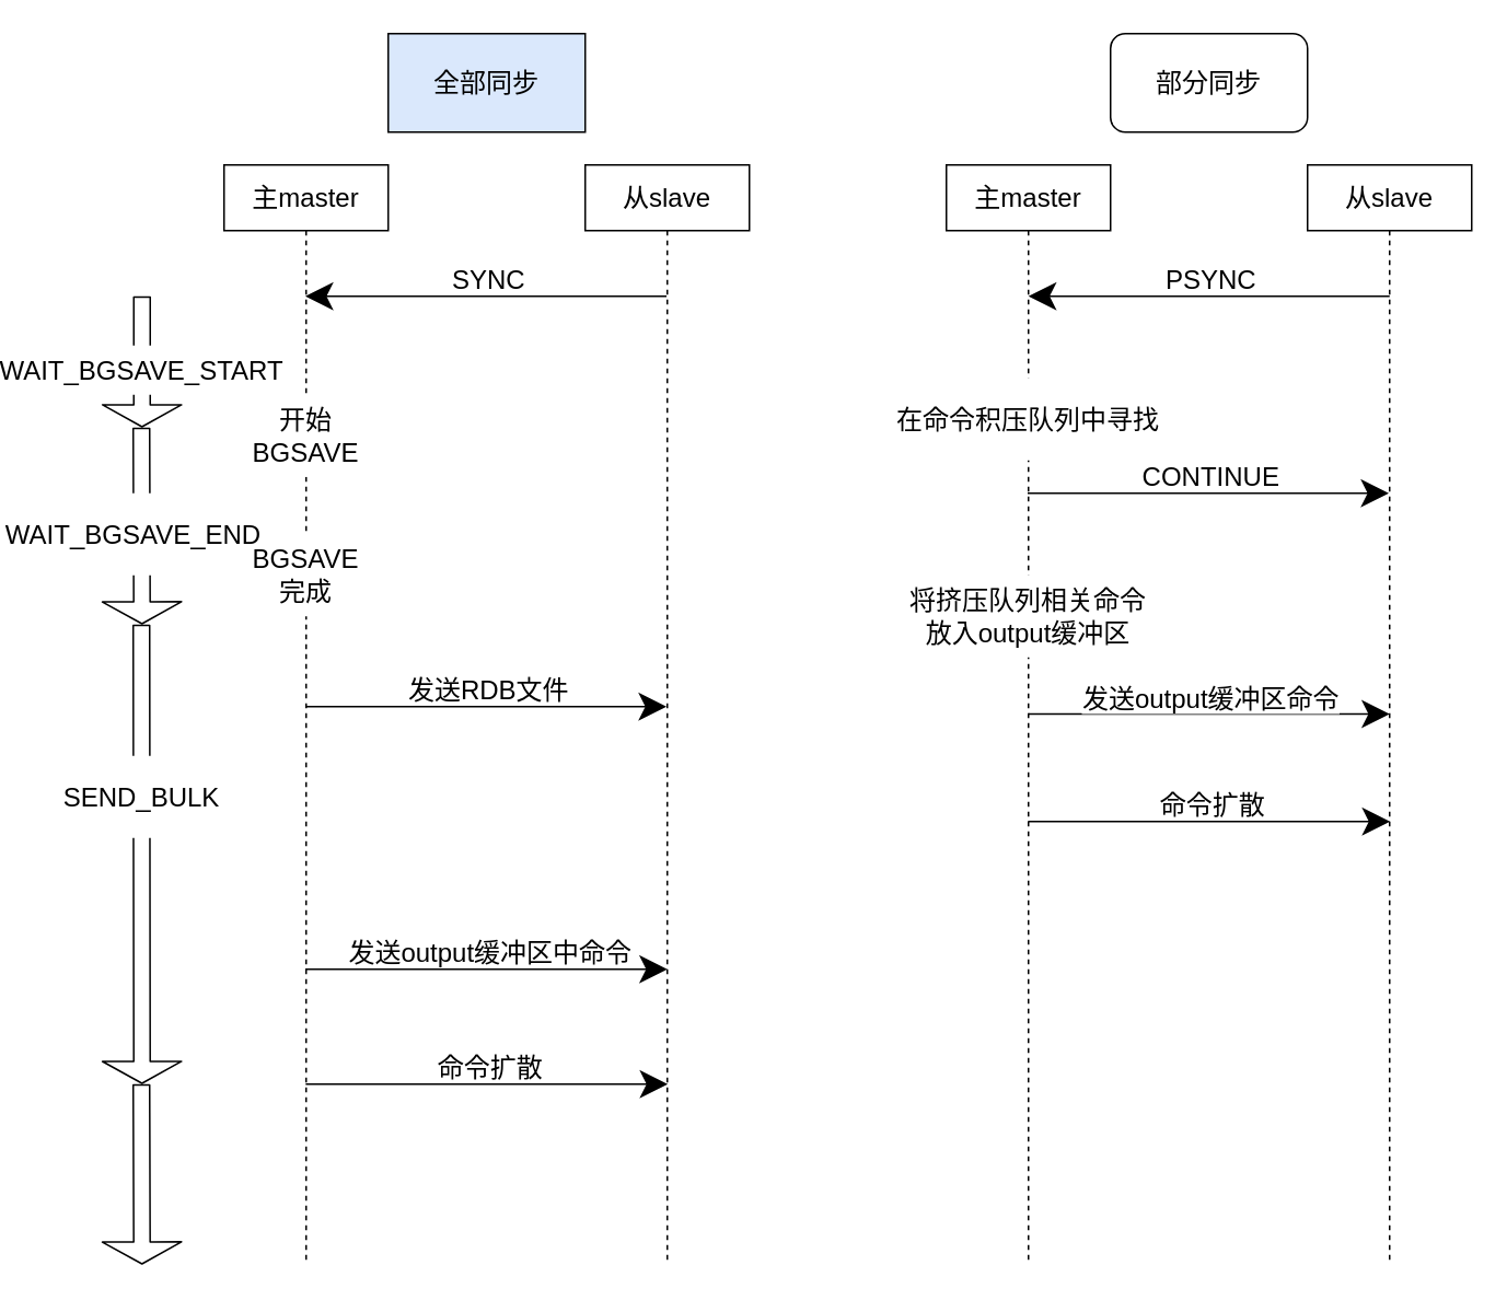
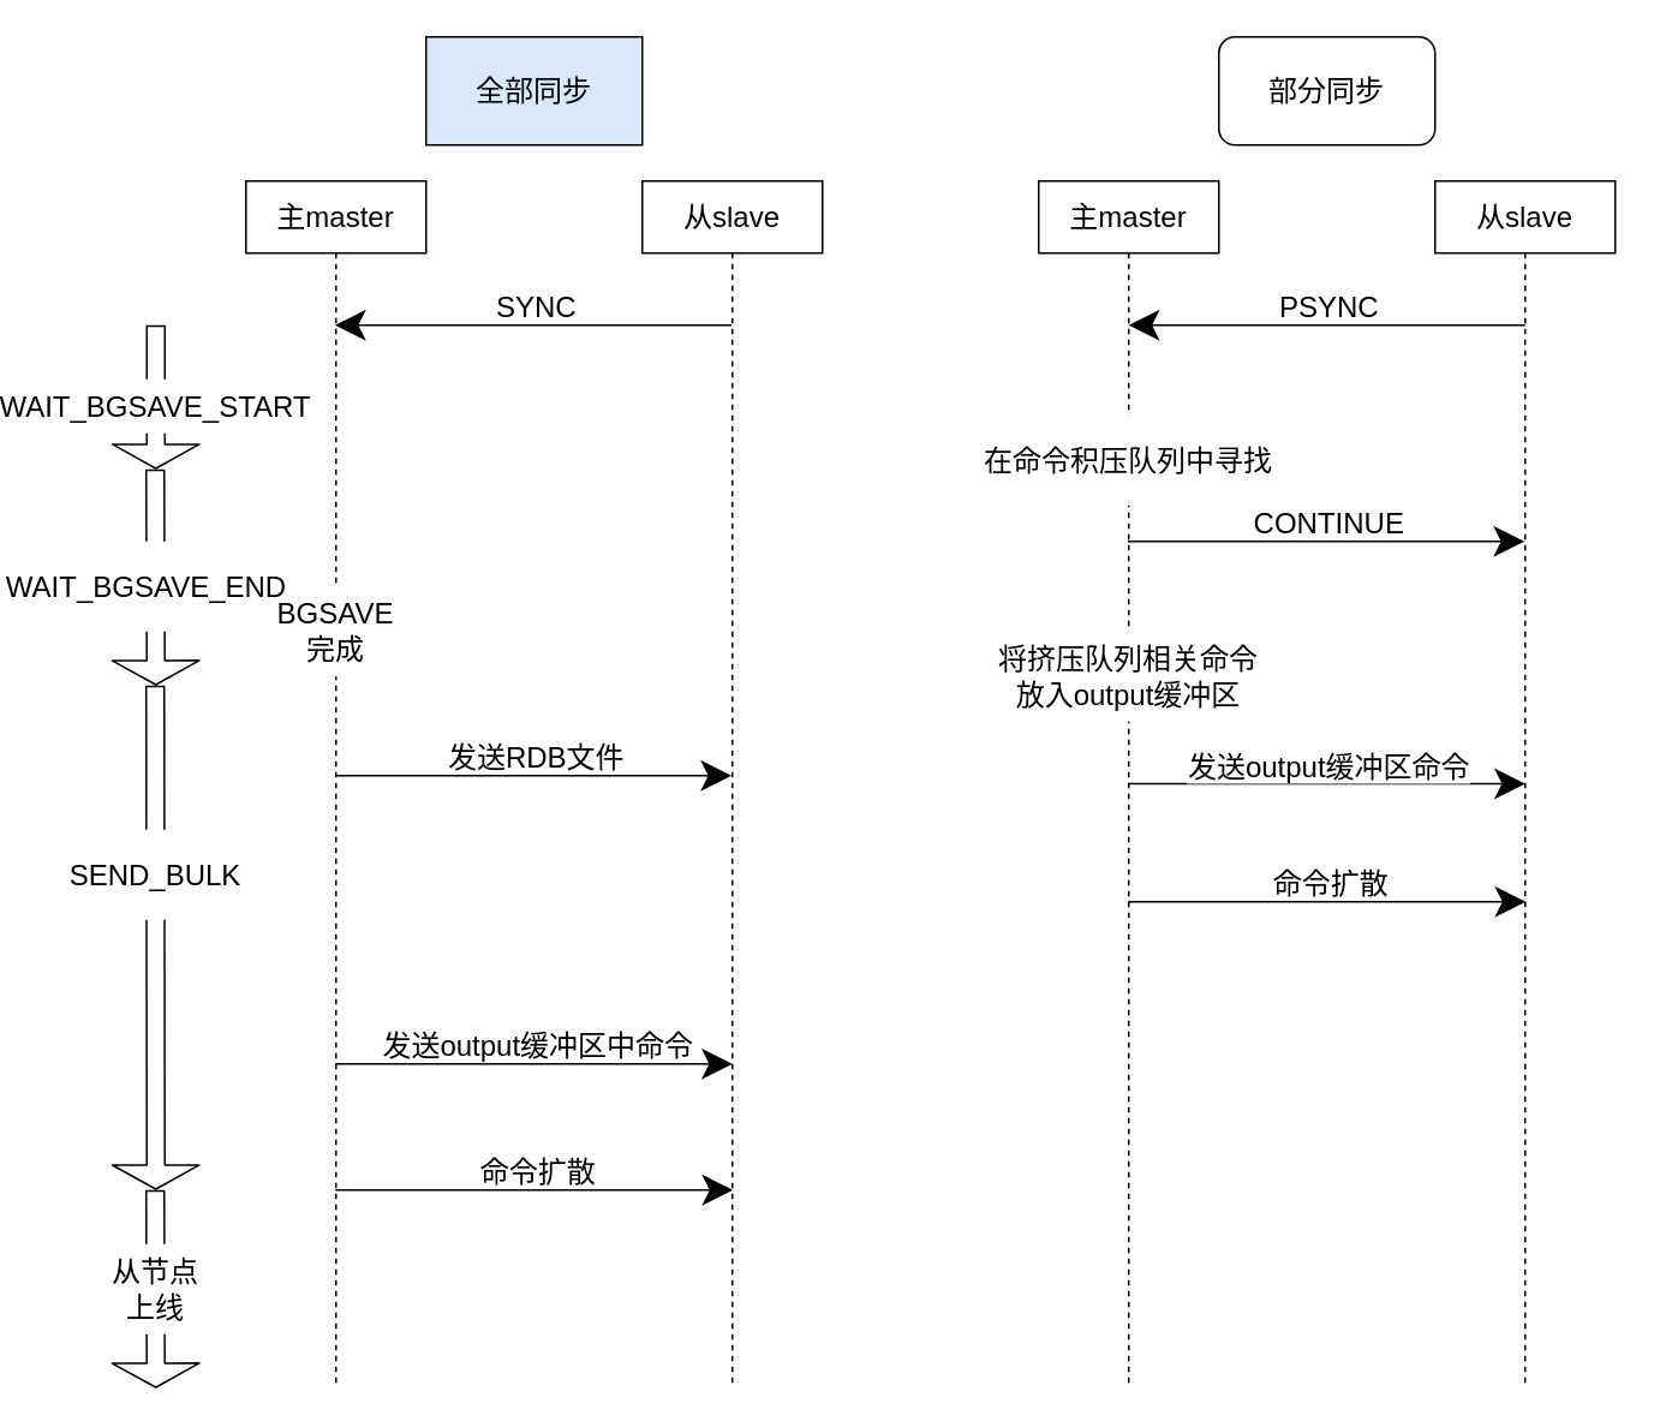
  <mxCell id="0" />
  <mxCell id="1" parent="0" />
  <mxCell id="2" value="" style="shape=flexArrow;endArrow=none;startArrow=classic;html=1;fontSize=16;startSize=4.121;endSize=4.121;sourcePerimeterSpacing=8;targetPerimeterSpacing=8;endWidth=37.209;startWidth=37.209;endFill=0;" edge="1" parent="1"><mxGeometry width="100" height="100" relative="1" as="geometry"><mxPoint x="80" y="770" as="sourcePoint" /><mxPoint x="79.66" y="660" as="targetPoint" /></mxGeometry></mxCell>
  <mxCell id="3" value="" style="shape=flexArrow;endArrow=none;startArrow=classic;html=1;fontSize=16;startSize=4.121;endSize=4.121;sourcePerimeterSpacing=8;targetPerimeterSpacing=8;endWidth=37.209;startWidth=37.209;endFill=0;" edge="1" parent="1"><mxGeometry width="100" height="100" relative="1" as="geometry"><mxPoint x="80" y="380" as="sourcePoint" /><mxPoint x="79.66" y="260" as="targetPoint" /></mxGeometry></mxCell>
  <mxCell id="4" value="" style="shape=flexArrow;endArrow=none;startArrow=classic;html=1;fontSize=16;startSize=4.121;endSize=4.121;sourcePerimeterSpacing=8;targetPerimeterSpacing=8;endWidth=37.209;startWidth=37.209;endFill=0;" edge="1" parent="1"><mxGeometry width="100" height="100" relative="1" as="geometry"><mxPoint x="80" y="660" as="sourcePoint" /><mxPoint x="79.66" y="380" as="targetPoint" /></mxGeometry></mxCell>
  <mxCell id="5" value="" style="shape=flexArrow;endArrow=none;startArrow=classic;html=1;fontSize=16;startSize=4.121;endSize=4.121;sourcePerimeterSpacing=8;targetPerimeterSpacing=8;endWidth=37.209;startWidth=37.209;endFill=0;" edge="1" parent="1"><mxGeometry width="100" height="100" relative="1" as="geometry"><mxPoint x="80" y="260" as="sourcePoint" /><mxPoint x="80" y="180" as="targetPoint" /></mxGeometry></mxCell>
  <mxCell id="6" value="全部同步" style="rounded=0;whiteSpace=wrap;html=1;hachureGap=4;pointerEvents=0;fontSize=16;fillColor=#dae8fc;" vertex="1" parent="1"><mxGeometry x="230" y="20" width="120" height="60" as="geometry" /></mxCell>
  <mxCell id="7" value="部分同步" style="whiteSpace=wrap;html=1;hachureGap=4;pointerEvents=0;fontSize=16;rounded=1;" vertex="1" parent="1"><mxGeometry x="670" y="20" width="120" height="60" as="geometry" /></mxCell>
  <mxCell id="8" value="主master" style="shape=umlLifeline;perimeter=lifelinePerimeter;whiteSpace=wrap;html=1;container=1;collapsible=0;recursiveResize=0;outlineConnect=0;hachureGap=4;pointerEvents=0;fontSize=16;" vertex="1" parent="1"><mxGeometry x="130" y="100" width="100" height="670" as="geometry" /></mxCell>
- <mxCell id="9" value="开始BGSAVE" style="text;html=1;strokeColor=none;fillColor=default;align=center;verticalAlign=middle;whiteSpace=wrap;rounded=0;hachureGap=4;pointerEvents=0;fontSize=16;perimeterSpacing=5;" vertex="1" parent="8"><mxGeometry x="10" y="140" width="80" height="50" as="geometry" /></mxCell>
  <mxCell id="10" value="BGSAVE完成" style="text;html=1;strokeColor=none;fillColor=default;align=center;verticalAlign=middle;whiteSpace=wrap;rounded=0;hachureGap=4;pointerEvents=0;fontSize=16;perimeterSpacing=5;" vertex="1" parent="8"><mxGeometry x="10" y="225" width="80" height="50" as="geometry" /></mxCell>
  <mxCell id="11" value="从slave" style="shape=umlLifeline;perimeter=lifelinePerimeter;whiteSpace=wrap;html=1;container=1;collapsible=0;recursiveResize=0;outlineConnect=0;hachureGap=4;pointerEvents=0;fontSize=16;" vertex="1" parent="1"><mxGeometry x="350" y="100" width="100" height="670" as="geometry" /></mxCell>
  <mxCell id="12" value="发送output缓冲区中命令" style="endArrow=classic;html=1;startSize=14;endSize=14;sourcePerimeterSpacing=8;targetPerimeterSpacing=8;fontSize=16;" edge="1" parent="11" source="8"><mxGeometry x="0.004" y="10" width="50" height="50" relative="1" as="geometry"><mxPoint x="-160" y="490" as="sourcePoint" /><mxPoint x="50" y="490" as="targetPoint" /><Array as="points"><mxPoint x="-29.5" y="490" /></Array><mxPoint x="1" as="offset" /></mxGeometry></mxCell>
  <mxCell id="13" value="SYNC" style="endArrow=classic;html=1;startSize=14;endSize=14;sourcePerimeterSpacing=8;targetPerimeterSpacing=8;fontSize=16;" edge="1" parent="1" source="11" target="8"><mxGeometry x="-0.004" y="-10" width="50" height="50" relative="1" as="geometry"><mxPoint x="240" y="250" as="sourcePoint" /><mxPoint x="290" y="200" as="targetPoint" /><Array as="points"><mxPoint x="280" y="180" /></Array><mxPoint x="1" as="offset" /></mxGeometry></mxCell>
  <mxCell id="14" value="发送RDB文件" style="endArrow=classic;html=1;startSize=14;endSize=14;sourcePerimeterSpacing=8;targetPerimeterSpacing=8;fontSize=16;" edge="1" parent="1" source="8" target="11"><mxGeometry x="0.004" y="10" width="50" height="50" relative="1" as="geometry"><mxPoint x="440" y="490" as="sourcePoint" /><mxPoint x="220" y="490" as="targetPoint" /><Array as="points"><mxPoint x="310" y="430" /></Array><mxPoint x="1" as="offset" /></mxGeometry></mxCell>
  <mxCell id="15" value="命令扩散" style="endArrow=classic;html=1;startSize=14;endSize=14;sourcePerimeterSpacing=8;targetPerimeterSpacing=8;fontSize=16;" edge="1" parent="1"><mxGeometry x="0.004" y="10" width="50" height="50" relative="1" as="geometry"><mxPoint x="179.75" y="660" as="sourcePoint" /><mxPoint x="400.25" y="660" as="targetPoint" /><Array as="points"><mxPoint x="320.75" y="660" /></Array><mxPoint x="1" as="offset" /></mxGeometry></mxCell>
+ <mxCell id="16" value="从节点&lt;br&gt;上线" style="text;html=1;strokeColor=none;fillColor=default;align=center;verticalAlign=middle;whiteSpace=wrap;rounded=0;hachureGap=4;pointerEvents=0;fontSize=16;perimeterSpacing=5;" vertex="1" parent="1"><mxGeometry x="40" y="690" width="80" height="50" as="geometry" /></mxCell>
  <mxCell id="17" value="SEND_BULK" style="text;html=1;strokeColor=none;fillColor=default;align=center;verticalAlign=middle;whiteSpace=wrap;rounded=0;hachureGap=4;pointerEvents=0;fontSize=16;perimeterSpacing=5;" vertex="1" parent="1"><mxGeometry x="25" y="460" width="110" height="50" as="geometry" /></mxCell>
  <mxCell id="18" value="WAIT_BGSAVE_END" style="text;html=1;strokeColor=none;fillColor=default;align=center;verticalAlign=middle;whiteSpace=wrap;rounded=0;hachureGap=4;pointerEvents=0;fontSize=16;perimeterSpacing=5;" vertex="1" parent="1"><mxGeometry x="20" y="300" width="110" height="50" as="geometry" /></mxCell>
  <mxCell id="19" value="WAIT_BGSAVE_START" style="text;html=1;strokeColor=none;fillColor=default;align=center;verticalAlign=middle;whiteSpace=wrap;rounded=0;hachureGap=4;pointerEvents=0;fontSize=16;perimeterSpacing=5;" vertex="1" parent="1"><mxGeometry x="25" y="210" width="110" height="30" as="geometry" /></mxCell>
  <mxCell id="20" value="主master" style="shape=umlLifeline;perimeter=lifelinePerimeter;whiteSpace=wrap;html=1;container=1;collapsible=0;recursiveResize=0;outlineConnect=0;hachureGap=4;pointerEvents=0;fontSize=16;" vertex="1" parent="1"><mxGeometry x="570" y="100" width="100" height="670" as="geometry" /></mxCell>
  <mxCell id="21" value="在命令积压队列中寻找" style="text;html=1;strokeColor=none;fillColor=default;align=center;verticalAlign=middle;whiteSpace=wrap;rounded=0;hachureGap=4;pointerEvents=0;fontSize=16;perimeterSpacing=5;" vertex="1" parent="20"><mxGeometry x="-40" y="130" width="180" height="50" as="geometry" /></mxCell>
  <mxCell id="22" value="将挤压队列相关命令放入output缓冲区" style="text;html=1;strokeColor=none;fillColor=default;align=center;verticalAlign=middle;whiteSpace=wrap;rounded=0;hachureGap=4;pointerEvents=0;fontSize=16;perimeterSpacing=5;" vertex="1" parent="20"><mxGeometry x="-30" y="250" width="160" height="50" as="geometry" /></mxCell>
  <mxCell id="23" value="从slave" style="shape=umlLifeline;perimeter=lifelinePerimeter;whiteSpace=wrap;html=1;container=1;collapsible=0;recursiveResize=0;outlineConnect=0;hachureGap=4;pointerEvents=0;fontSize=16;" vertex="1" parent="1"><mxGeometry x="790" y="100" width="100" height="670" as="geometry" /></mxCell>
  <mxCell id="24" value="PSYNC" style="endArrow=classic;html=1;startSize=14;endSize=14;sourcePerimeterSpacing=8;targetPerimeterSpacing=8;fontSize=16;" edge="1" parent="1"><mxGeometry x="-0.004" y="-10" width="50" height="50" relative="1" as="geometry"><mxPoint x="840" y="180" as="sourcePoint" /><mxPoint x="620" y="180" as="targetPoint" /><Array as="points"><mxPoint x="720.5" y="180" /></Array><mxPoint x="1" as="offset" /></mxGeometry></mxCell>
  <mxCell id="25" value="CONTINUE" style="endArrow=classic;html=1;startSize=14;endSize=14;sourcePerimeterSpacing=8;targetPerimeterSpacing=8;fontSize=16;" edge="1" parent="1" source="20" target="23"><mxGeometry x="0.004" y="10" width="50" height="50" relative="1" as="geometry"><mxPoint x="630" y="590" as="sourcePoint" /><mxPoint x="840" y="590" as="targetPoint" /><Array as="points"><mxPoint x="750" y="300" /></Array><mxPoint x="1" as="offset" /></mxGeometry></mxCell>
  <mxCell id="26" value="发送output缓冲区命令" style="endArrow=classic;html=1;startSize=14;endSize=14;sourcePerimeterSpacing=8;targetPerimeterSpacing=8;fontSize=16;" edge="1" parent="1"><mxGeometry x="0.004" y="10" width="50" height="50" relative="1" as="geometry"><mxPoint x="620" y="434.5" as="sourcePoint" /><mxPoint x="840" y="434.5" as="targetPoint" /><Array as="points"><mxPoint x="750.5" y="434.5" /></Array><mxPoint x="1" as="offset" /></mxGeometry></mxCell>
  <mxCell id="27" value="命令扩散" style="endArrow=classic;html=1;startSize=14;endSize=14;sourcePerimeterSpacing=8;targetPerimeterSpacing=8;fontSize=16;" edge="1" parent="1"><mxGeometry x="0.004" y="10" width="50" height="50" relative="1" as="geometry"><mxPoint x="619.75" y="500" as="sourcePoint" /><mxPoint x="840.25" y="500" as="targetPoint" /><Array as="points"><mxPoint x="760.75" y="500" /></Array><mxPoint x="1" as="offset" /></mxGeometry></mxCell>
